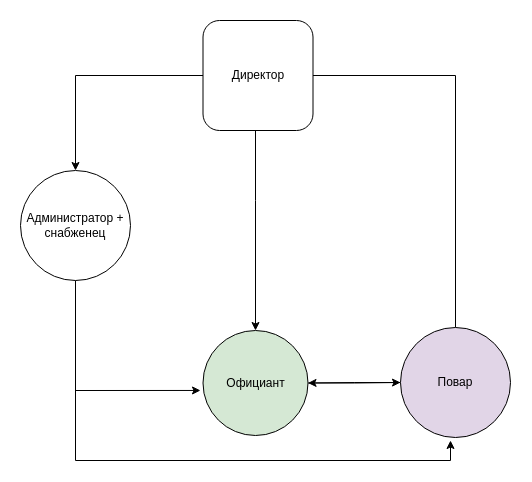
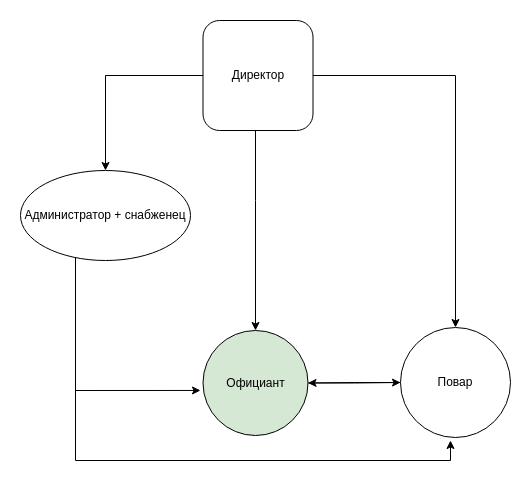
  <mxCell id="0" />
  <mxCell id="1" parent="0" />
  <mxCell id="2" style="edgeStyle=orthogonalEdgeStyle;rounded=0;orthogonalLoop=1;jettySize=auto;html=1;entryX=0.5;entryY=0;entryDx=0;entryDy=0;" edge="1" parent="1" source="5" target="12"><mxGeometry relative="1" as="geometry" /></mxCell>
  <mxCell id="3" style="edgeStyle=orthogonalEdgeStyle;rounded=0;orthogonalLoop=1;jettySize=auto;html=1;" edge="1" parent="1" source="5" target="9"><mxGeometry relative="1" as="geometry"><Array as="points"><mxPoint x="255" y="200" /><mxPoint x="255" y="200" /></Array></mxGeometry></mxCell>
- <mxCell id="4" style="edgeStyle=orthogonalEdgeStyle;rounded=0;orthogonalLoop=1;jettySize=auto;html=1;entryX=0.5;entryY=0;entryDx=0;entryDy=0;endArrow=none;" edge="1" parent="1" source="5" target="7"><mxGeometry relative="1" as="geometry" /></mxCell>
+ <mxCell id="4" style="edgeStyle=orthogonalEdgeStyle;rounded=0;orthogonalLoop=1;jettySize=auto;html=1;entryX=0.5;entryY=0;entryDx=0;entryDy=0;" edge="1" parent="1" source="5" target="7"><mxGeometry relative="1" as="geometry" /></mxCell>
  <mxCell id="5" value="Директор" style="whiteSpace=wrap;html=1;aspect=fixed;rounded=1;" vertex="1" parent="1"><mxGeometry x="202.5" y="20" width="110" height="110" as="geometry" /></mxCell>
  <mxCell id="6" style="edgeStyle=orthogonalEdgeStyle;rounded=0;orthogonalLoop=1;jettySize=auto;html=1;entryX=1;entryY=0.5;entryDx=0;entryDy=0;" edge="1" parent="1" source="7" target="9"><mxGeometry relative="1" as="geometry" /></mxCell>
- <mxCell id="7" value="Повар" style="ellipse;whiteSpace=wrap;html=1;aspect=fixed;fillColor=#e1d5e7;" vertex="1" parent="1"><mxGeometry x="400" y="327" width="110" height="110" as="geometry" /></mxCell>
+ <mxCell id="7" value="Повар" style="ellipse;whiteSpace=wrap;html=1;aspect=fixed;" vertex="1" parent="1"><mxGeometry x="400" y="327" width="110" height="110" as="geometry" /></mxCell>
  <mxCell id="8" style="edgeStyle=orthogonalEdgeStyle;rounded=0;orthogonalLoop=1;jettySize=auto;html=1;entryX=0;entryY=0.5;entryDx=0;entryDy=0;" edge="1" parent="1" source="9" target="7"><mxGeometry relative="1" as="geometry" /></mxCell>
  <mxCell id="9" value="Официант" style="ellipse;whiteSpace=wrap;html=1;aspect=fixed;fillColor=#d5e8d4;" vertex="1" parent="1"><mxGeometry x="202.5" y="330" width="105" height="105" as="geometry" /></mxCell>
  <mxCell id="10" style="edgeStyle=orthogonalEdgeStyle;rounded=0;orthogonalLoop=1;jettySize=auto;html=1;entryX=-0.024;entryY=0.571;entryDx=0;entryDy=0;entryPerimeter=0;" edge="1" parent="1" source="12" target="9"><mxGeometry relative="1" as="geometry"><Array as="points"><mxPoint x="75" y="390" /></Array></mxGeometry></mxCell>
  <mxCell id="11" style="edgeStyle=orthogonalEdgeStyle;rounded=0;orthogonalLoop=1;jettySize=auto;html=1;" edge="1" parent="1" source="12"><mxGeometry relative="1" as="geometry"><mxPoint x="450" y="440" as="targetPoint" /><Array as="points"><mxPoint x="75" y="460" /><mxPoint x="450" y="460" /></Array></mxGeometry></mxCell>
- <mxCell id="12" value="Администратор + снабженец" style="ellipse;whiteSpace=wrap;html=1;aspect=fixed;" vertex="1" parent="1"><mxGeometry x="20" y="170" width="110" height="110" as="geometry" /></mxCell>
+ <mxCell id="12" value="Администратор + снабженец" style="ellipse;whiteSpace=wrap;html=1;aspect=fixed;" vertex="1" parent="1"><mxGeometry x="20" y="170" width="170" height="90" as="geometry" /></mxCell>
